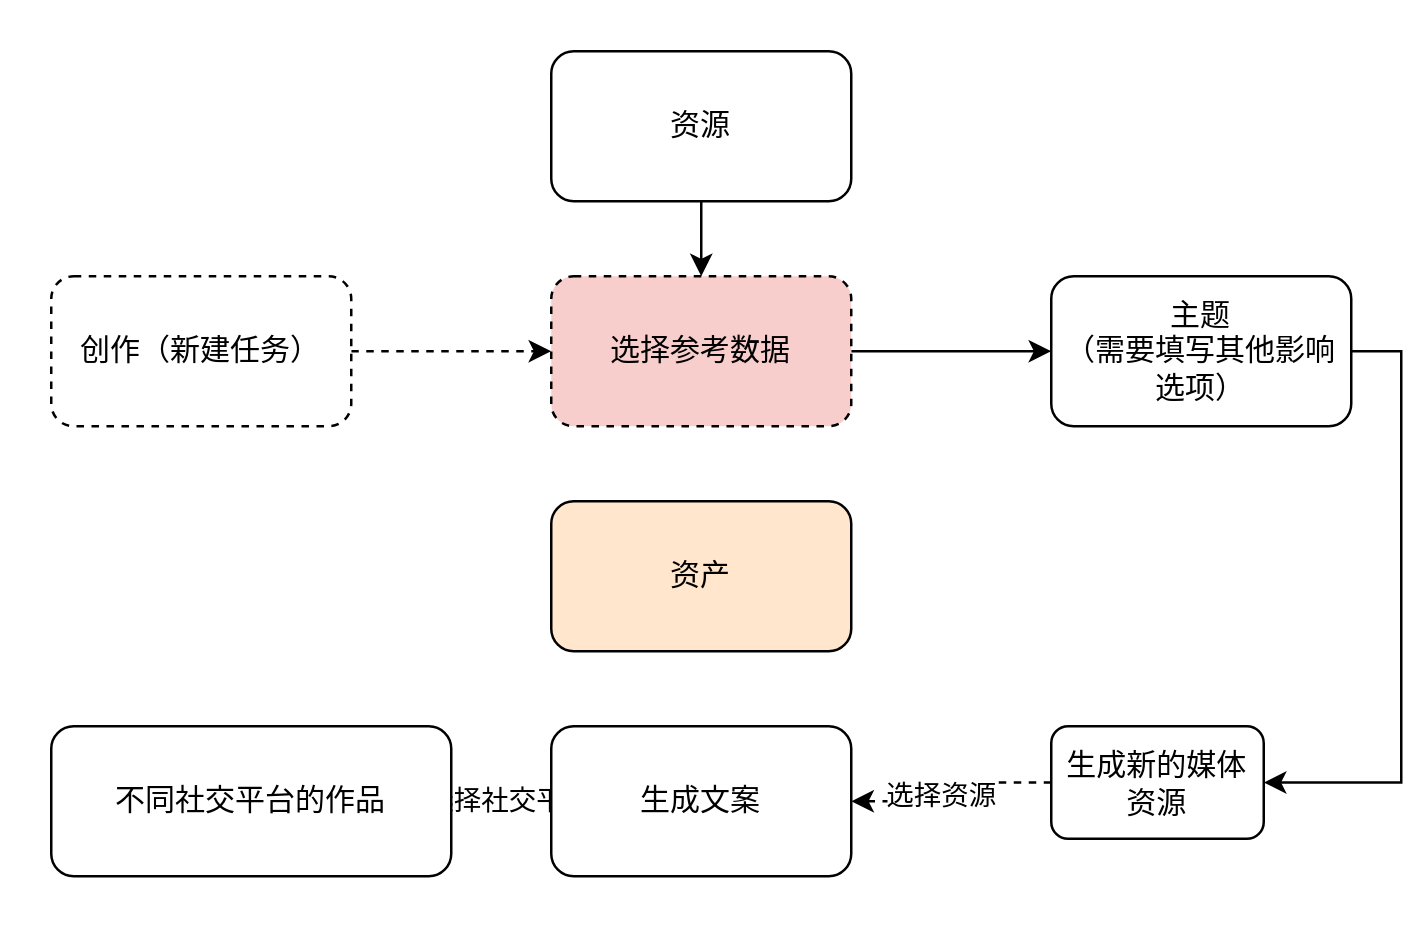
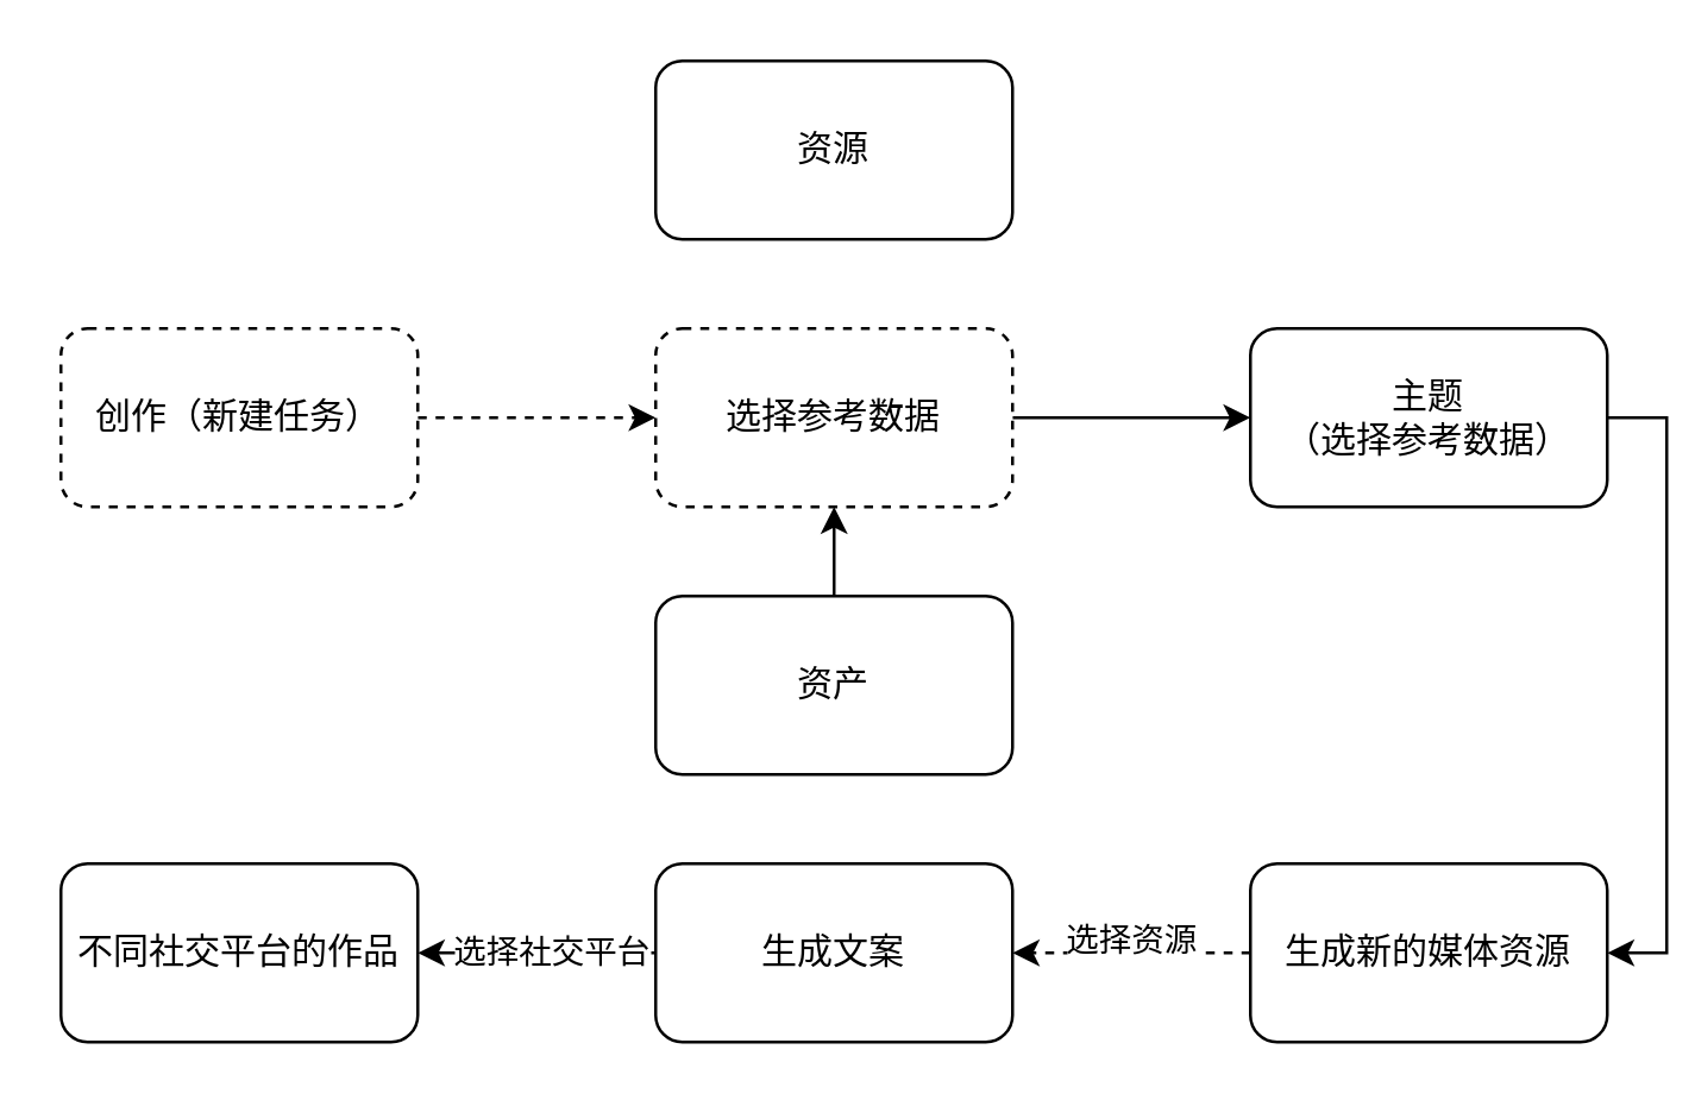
  <mxCell id="0" />
  <mxCell id="1" parent="0" />
  <mxCell id="2" value="" style="edgeStyle=orthogonalEdgeStyle;rounded=0;orthogonalLoop=1;jettySize=auto;html=1;dashed=1;" edge="1" parent="1" source="3" target="5"><mxGeometry relative="1" as="geometry" /></mxCell>
  <mxCell id="3" value="创作（新建任务）" style="rounded=1;whiteSpace=wrap;html=1;dashed=1;" vertex="1" parent="1"><mxGeometry x="20" y="110" width="120" height="60" as="geometry" /></mxCell>
  <mxCell id="4" value="" style="edgeStyle=orthogonalEdgeStyle;rounded=0;orthogonalLoop=1;jettySize=auto;html=1;" edge="1" parent="1" source="5" target="11"><mxGeometry relative="1" as="geometry" /></mxCell>
- <mxCell id="5" value="选择参考数据" style="whiteSpace=wrap;html=1;rounded=1;dashed=1;fillColor=#f8cecc;" vertex="1" parent="1"><mxGeometry x="220" y="110" width="120" height="60" as="geometry" /></mxCell>
- <mxCell id="7" value="资产" style="rounded=1;whiteSpace=wrap;html=1;fillColor=#ffe6cc;" vertex="1" parent="1"><mxGeometry x="220" y="200" width="120" height="60" as="geometry" /></mxCell>
- <mxCell id="8" style="edgeStyle=orthogonalEdgeStyle;rounded=0;orthogonalLoop=1;jettySize=auto;html=1;exitX=0.5;exitY=1;exitDx=0;exitDy=0;entryX=0.5;entryY=0;entryDx=0;entryDy=0;" edge="1" parent="1" source="9" target="5"><mxGeometry relative="1" as="geometry" /></mxCell>
+ <mxCell id="5" value="选择参考数据" style="whiteSpace=wrap;html=1;rounded=1;dashed=1;" vertex="1" parent="1"><mxGeometry x="220" y="110" width="120" height="60" as="geometry" /></mxCell>
+ <mxCell id="6" style="edgeStyle=orthogonalEdgeStyle;rounded=0;orthogonalLoop=1;jettySize=auto;html=1;exitX=0.5;exitY=0;exitDx=0;exitDy=0;entryX=0.5;entryY=1;entryDx=0;entryDy=0;" edge="1" parent="1" source="7" target="5"><mxGeometry relative="1" as="geometry" /></mxCell>
+ <mxCell id="7" value="资产" style="rounded=1;whiteSpace=wrap;html=1;" vertex="1" parent="1"><mxGeometry x="220" y="200" width="120" height="60" as="geometry" /></mxCell>
  <mxCell id="9" value="资源" style="rounded=1;whiteSpace=wrap;html=1;" vertex="1" parent="1"><mxGeometry x="220" y="20" width="120" height="60" as="geometry" /></mxCell>
  <mxCell id="10" style="edgeStyle=orthogonalEdgeStyle;rounded=0;orthogonalLoop=1;jettySize=auto;html=1;exitX=1;exitY=0.5;exitDx=0;exitDy=0;entryX=1;entryY=0.5;entryDx=0;entryDy=0;" edge="1" parent="1" source="11" target="14"><mxGeometry relative="1" as="geometry" /></mxCell>
- <mxCell id="11" value="主题&lt;br&gt;（需要填写其他影响选项）" style="whiteSpace=wrap;html=1;rounded=1;" vertex="1" parent="1"><mxGeometry x="420" y="110" width="120" height="60" as="geometry" /></mxCell>
+ <mxCell id="11" value="主题&lt;br&gt;（选择参考数据）" style="whiteSpace=wrap;html=1;rounded=1;" vertex="1" parent="1"><mxGeometry x="420" y="110" width="120" height="60" as="geometry" /></mxCell>
  <mxCell id="12" style="edgeStyle=orthogonalEdgeStyle;rounded=0;orthogonalLoop=1;jettySize=auto;html=1;exitX=0;exitY=0.5;exitDx=0;exitDy=0;entryX=1;entryY=0.5;entryDx=0;entryDy=0;dashed=1;" edge="1" parent="1" source="14" target="17"><mxGeometry relative="1" as="geometry" /></mxCell>
  <mxCell id="13" value="选择资源" style="edgeLabel;html=1;align=center;verticalAlign=middle;resizable=0;points=[];" vertex="1" connectable="0" parent="12"><mxGeometry x="0.025" y="-5" relative="1" as="geometry"><mxPoint as="offset" /></mxGeometry></mxCell>
- <mxCell id="14" value="生成新的媒体资源" style="rounded=1;whiteSpace=wrap;html=1;" vertex="1" parent="1"><mxGeometry x="420" y="290" width="85" height="45" as="geometry" /></mxCell>
+ <mxCell id="14" value="生成新的媒体资源" style="rounded=1;whiteSpace=wrap;html=1;" vertex="1" parent="1"><mxGeometry x="420" y="290" width="120" height="60" as="geometry" /></mxCell>
  <mxCell id="15" value="" style="edgeStyle=orthogonalEdgeStyle;rounded=0;orthogonalLoop=1;jettySize=auto;html=1;" edge="1" parent="1" source="17" target="18"><mxGeometry relative="1" as="geometry" /></mxCell>
  <mxCell id="16" value="选择社交平台" style="edgeLabel;html=1;align=center;verticalAlign=middle;resizable=0;points=[];" vertex="1" connectable="0" parent="15"><mxGeometry x="-0.1" y="-1" relative="1" as="geometry"><mxPoint as="offset" /></mxGeometry></mxCell>
  <mxCell id="17" value="生成文案" style="rounded=1;whiteSpace=wrap;html=1;" vertex="1" parent="1"><mxGeometry x="220" y="290" width="120" height="60" as="geometry" /></mxCell>
- <mxCell id="18" value="不同社交平台的作品" style="rounded=1;whiteSpace=wrap;html=1;" vertex="1" parent="1"><mxGeometry x="20" y="290" width="160" height="60" as="geometry" /></mxCell>
+ <mxCell id="18" value="不同社交平台的作品" style="rounded=1;whiteSpace=wrap;html=1;" vertex="1" parent="1"><mxGeometry x="20" y="290" width="120" height="60" as="geometry" /></mxCell>
